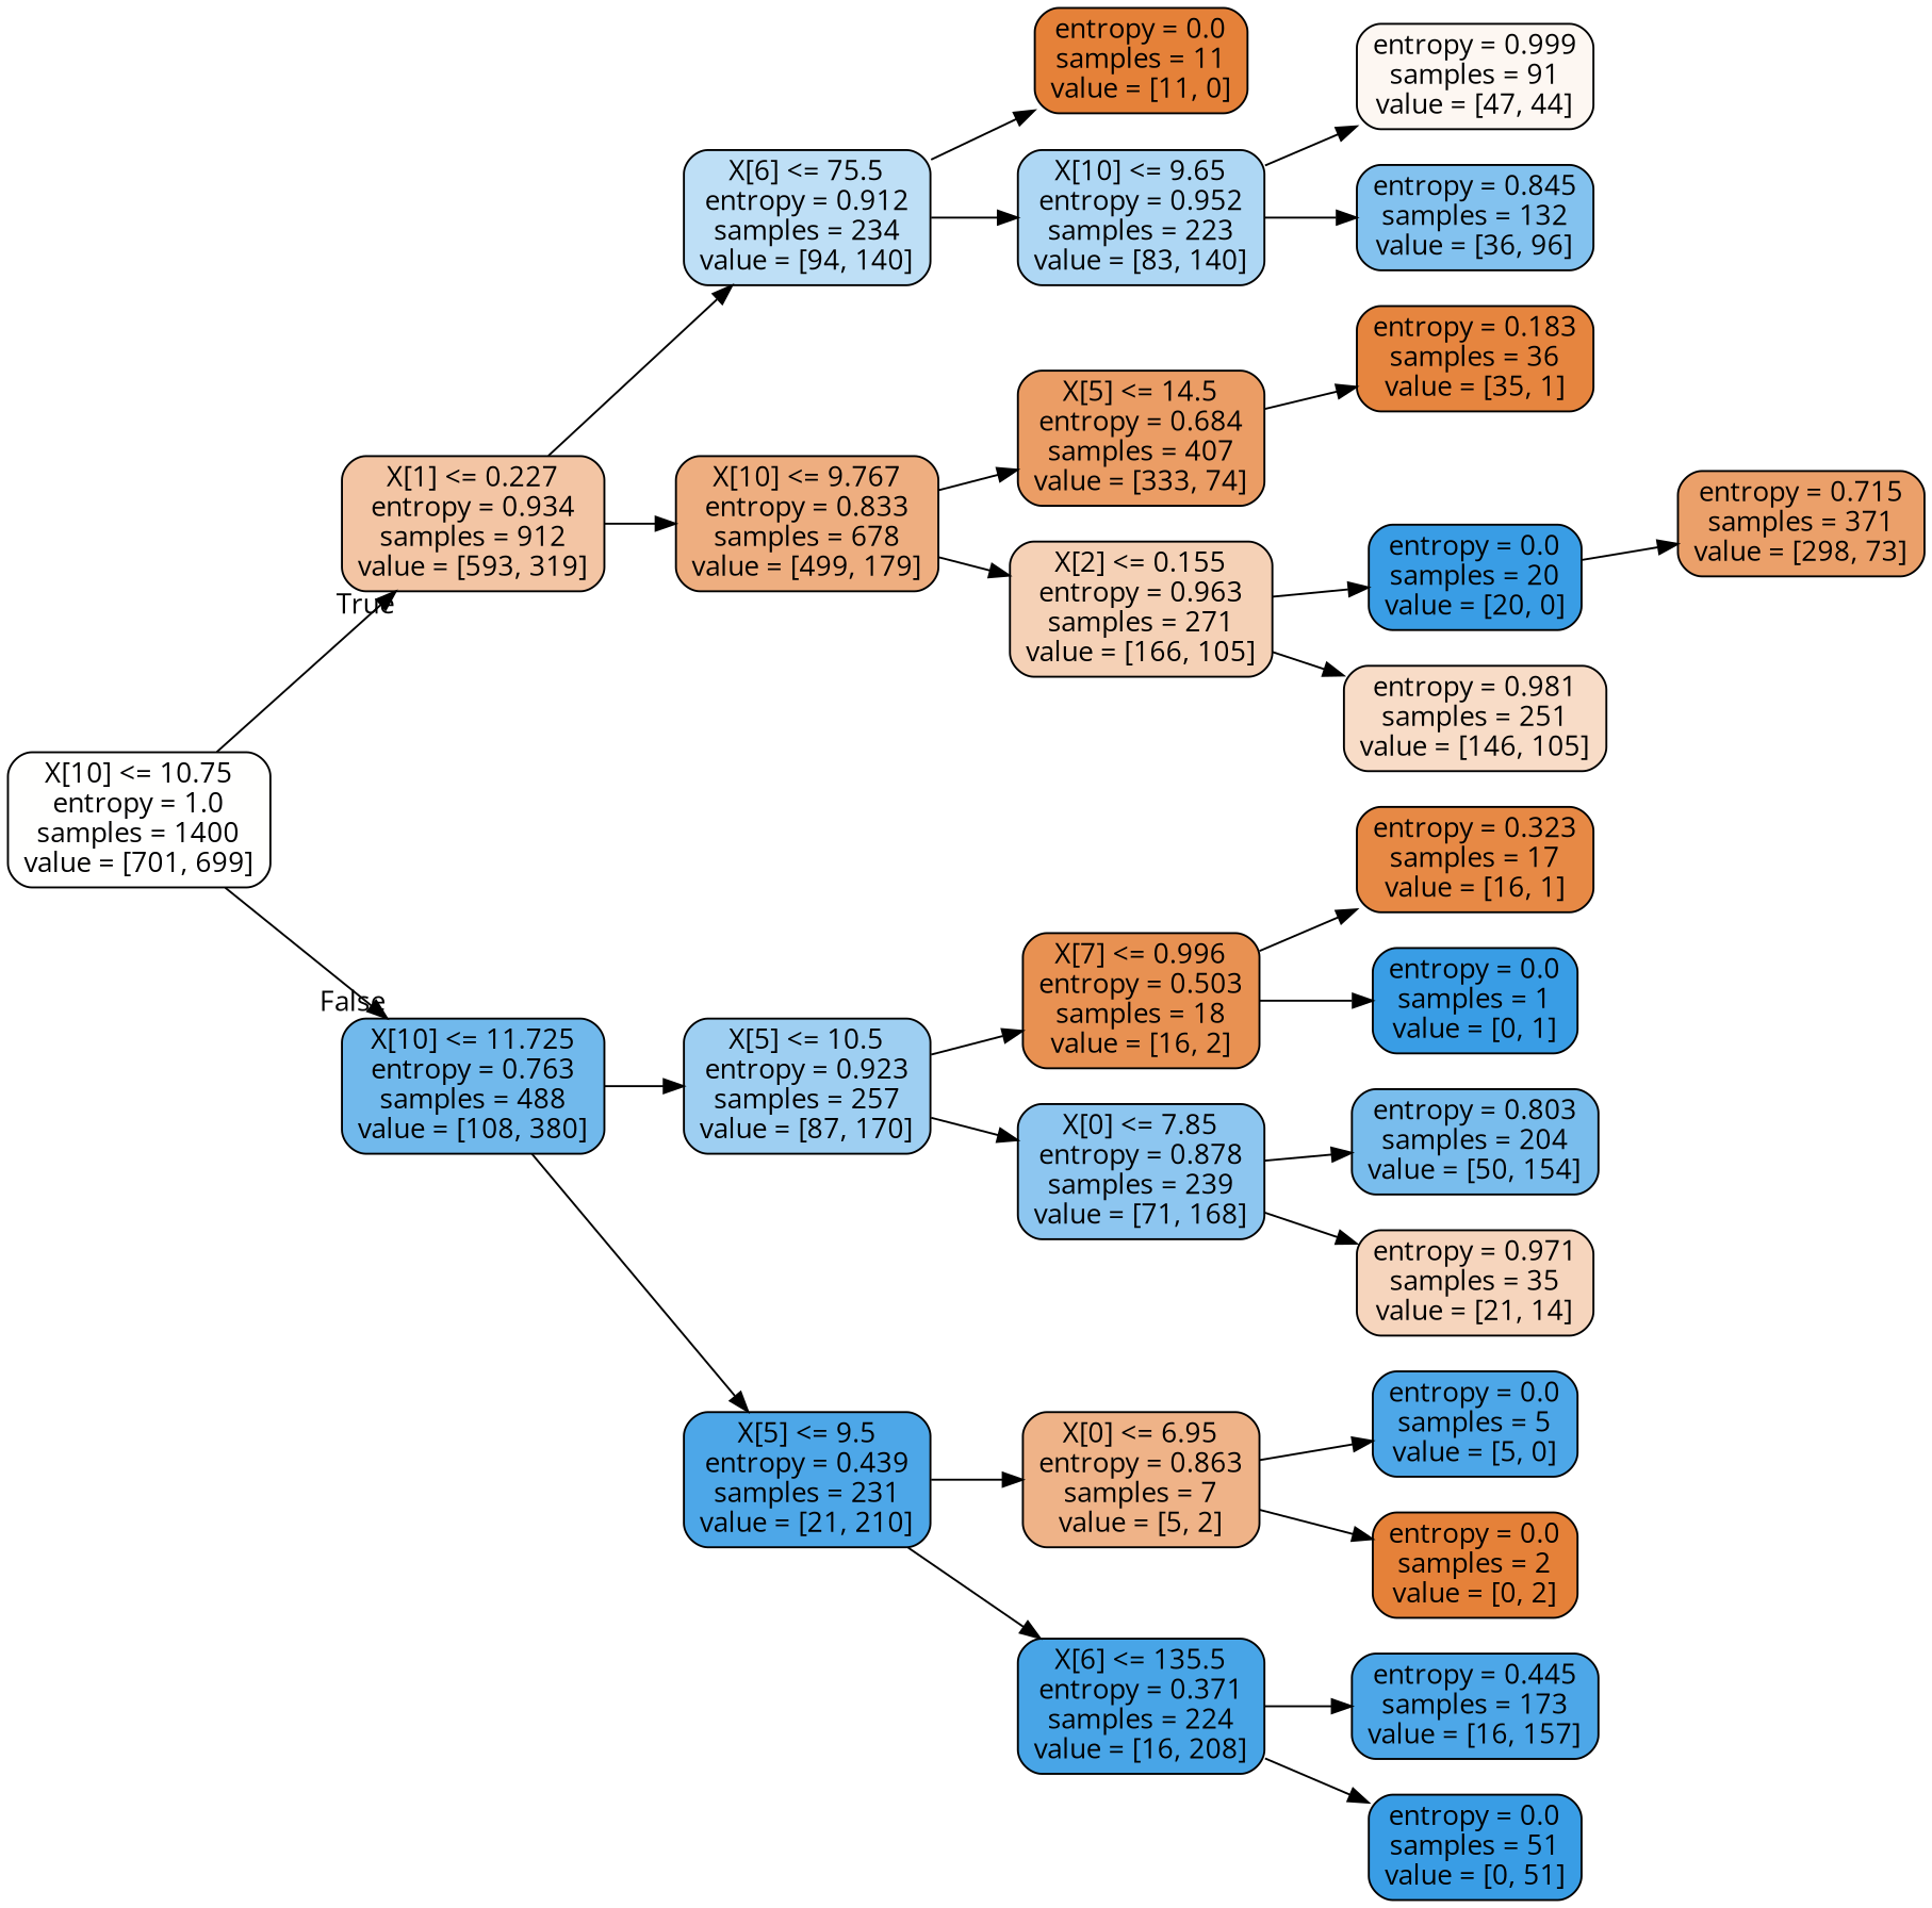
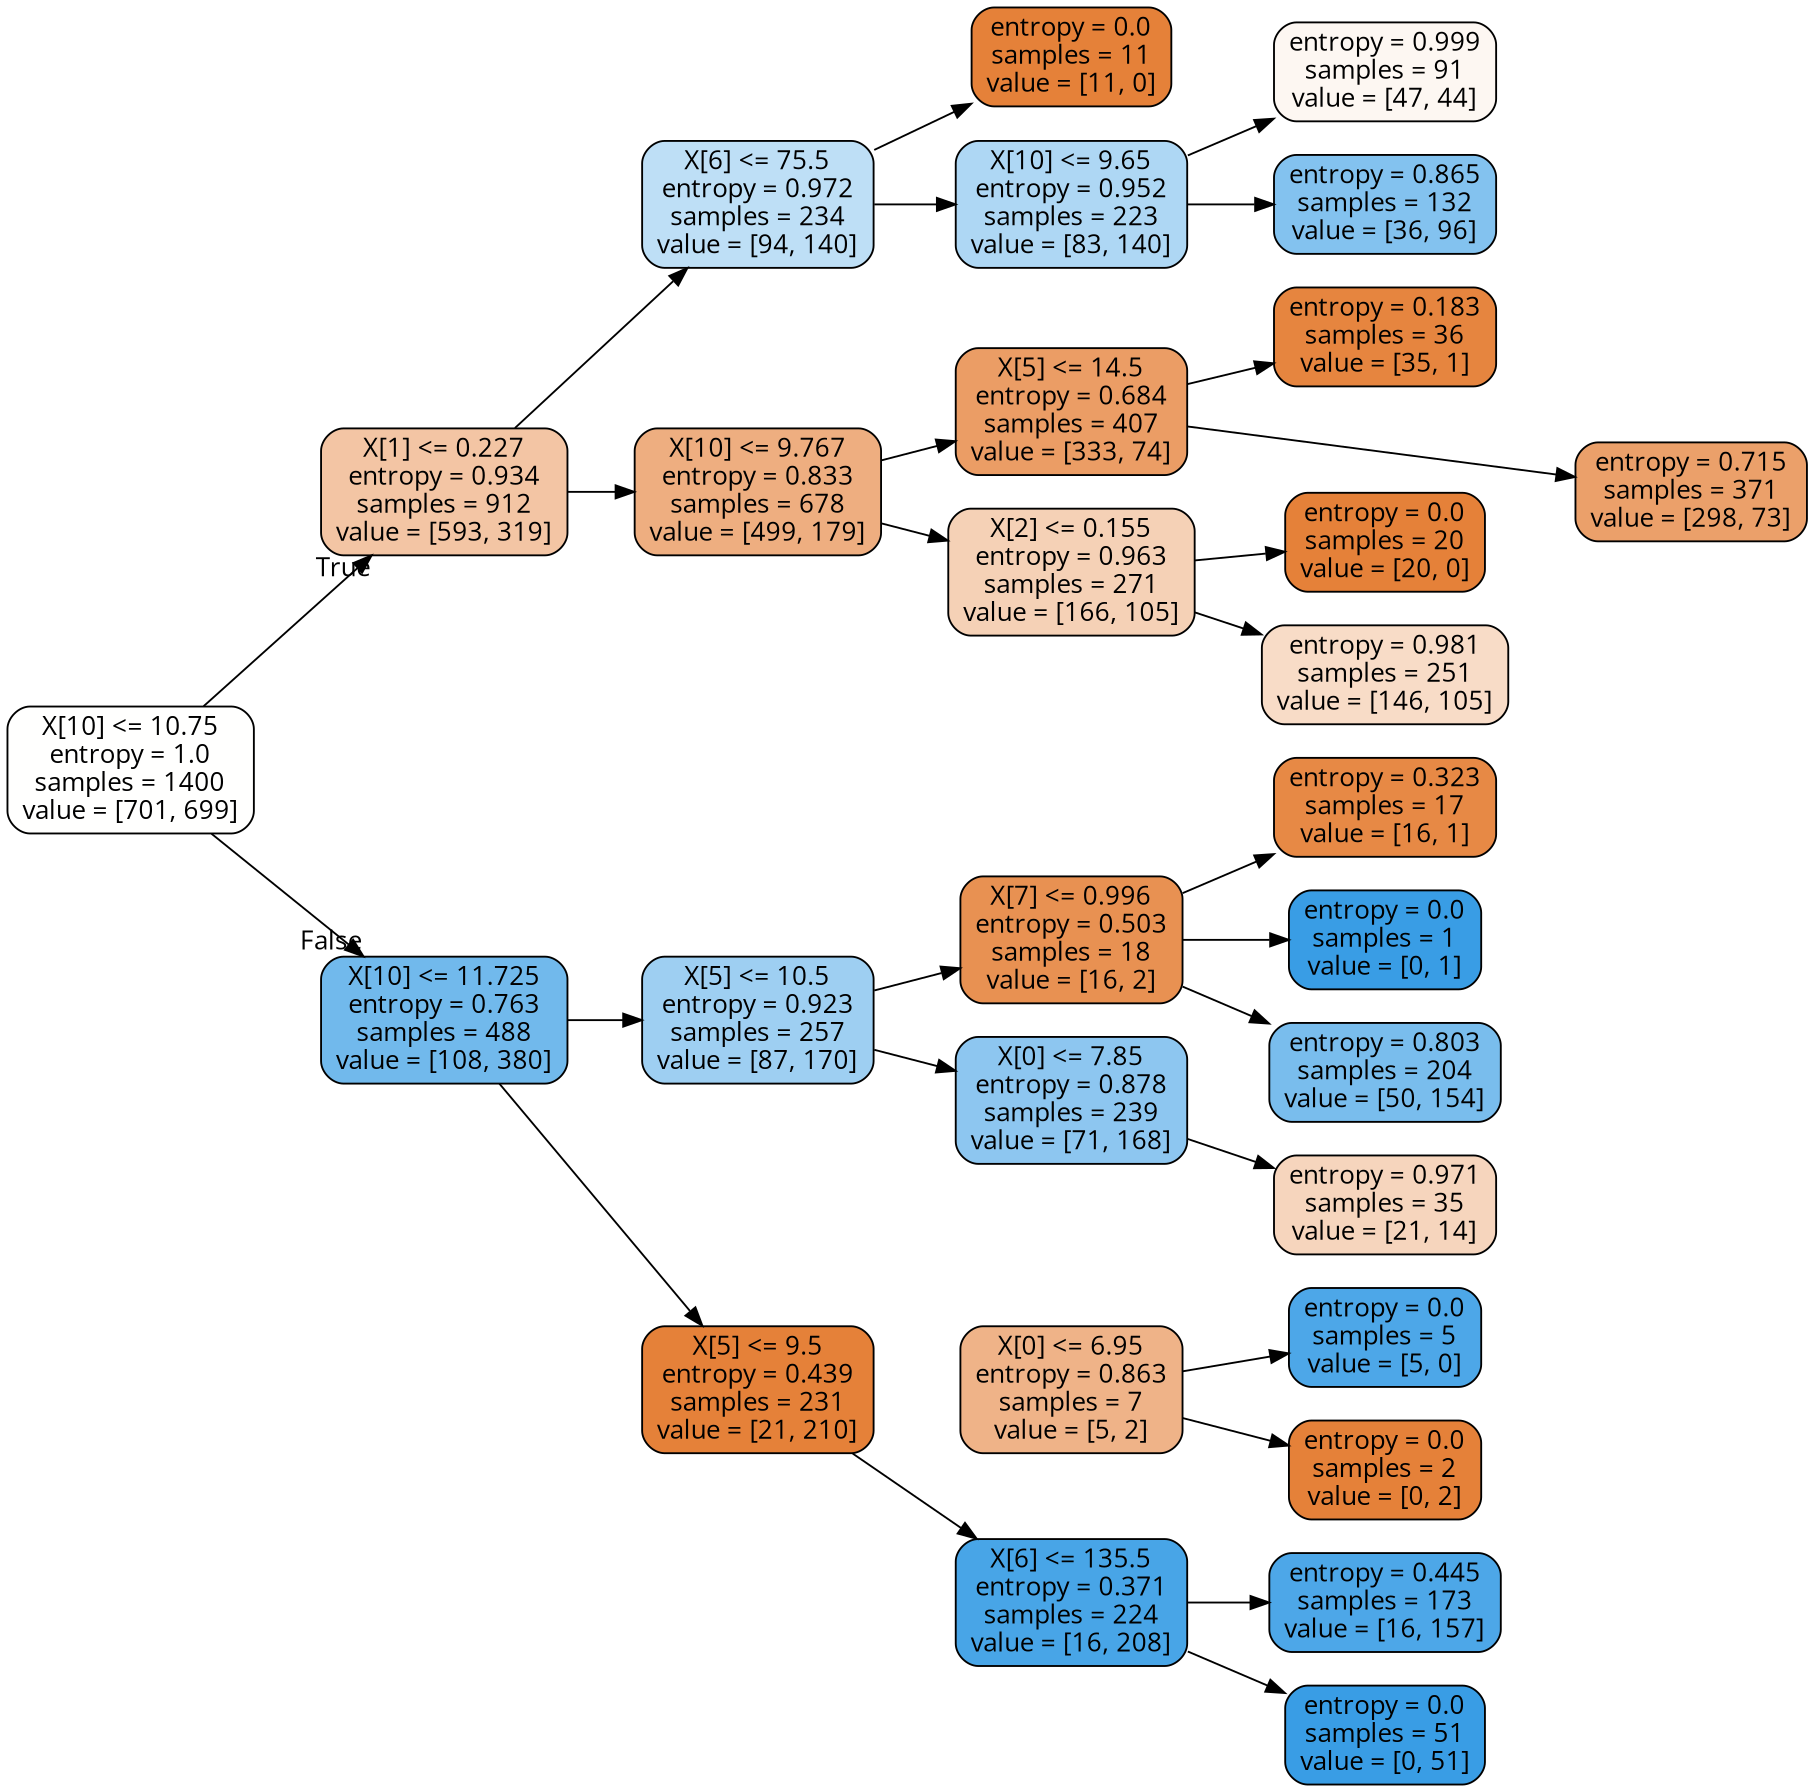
  digraph {
    fontname="Open Sans"
    rankdir=LR
    node [color=black fillcolor="#4da7e8" fontname="Open Sans" shape=box style="filled, rounded"]
    edge [fontname="Open Sans"]
    n1 [fillcolor="#fffffe" label="X[10] <= 10.75\nentropy = 1.0\nsamples = 1400\nvalue = [701, 699]"]
    n2 [fillcolor="#f3c5a4" label="X[1] <= 0.227\nentropy = 0.934\nsamples = 912\nvalue = [593, 319]"]
    n3 [fillcolor="#71b9ec" label="X[10] <= 11.725\nentropy = 0.763\nsamples = 488\nvalue = [108, 380]"]
-   n4 [fillcolor="#bedff6" label="X[6] <= 75.5\nentropy = 0.912\nsamples = 234\nvalue = [94, 140]"]
+   n4 [fillcolor="#bedff6" label="X[6] <= 75.5\nentropy = 0.972\nsamples = 234\nvalue = [94, 140]"]
    n5 [fillcolor="#eeae80" label="X[10] <= 9.767\nentropy = 0.833\nsamples = 678\nvalue = [499, 179]"]
    n6 [fillcolor="#9ecff2" label="X[5] <= 10.5\nentropy = 0.923\nsamples = 257\nvalue = [87, 170]"]
-   n7 [label="X[5] <= 9.5\nentropy = 0.439\nsamples = 231\nvalue = [21, 210]"]
+   n7 [fillcolor="#e58139" label="X[5] <= 9.5\nentropy = 0.439\nsamples = 231\nvalue = [21, 210]"]
    n8 [fillcolor="#e58139" label="entropy = 0.0\nsamples = 11\nvalue = [11, 0]"]
    n9 [fillcolor="#aed7f4" label="X[10] <= 9.65\nentropy = 0.952\nsamples = 223\nvalue = [83, 140]"]
    n10 [fillcolor="#eb9d65" label="X[5] <= 14.5\nentropy = 0.684\nsamples = 407\nvalue = [333, 74]"]
    n11 [fillcolor="#f5d1b6" label="X[2] <= 0.155\nentropy = 0.963\nsamples = 271\nvalue = [166, 105]"]
    n12 [fillcolor="#fdf7f2" label="entropy = 0.999\nsamples = 91\nvalue = [47, 44]"]
-   n13 [fillcolor="#83c2ef" label="entropy = 0.845\nsamples = 132\nvalue = [36, 96]"]
+   n13 [fillcolor="#83c2ef" label="entropy = 0.865\nsamples = 132\nvalue = [36, 96]"]
    n14 [fillcolor="#e6853f" label="entropy = 0.183\nsamples = 36\nvalue = [35, 1]"]
    n15 [fillcolor="#eba06a" label="entropy = 0.715\nsamples = 371\nvalue = [298, 73]"]
-   n16 [fillcolor="#399de5" label="entropy = 0.0\nsamples = 20\nvalue = [20, 0]"]
+   n16 [fillcolor="#e58139" label="entropy = 0.0\nsamples = 20\nvalue = [20, 0]"]
    n17 [fillcolor="#f8dcc7" label="entropy = 0.981\nsamples = 251\nvalue = [146, 105]"]
    n18 [fillcolor="#e89152" label="X[7] <= 0.996\nentropy = 0.503\nsamples = 18\nvalue = [16, 2]"]
    n19 [fillcolor="#8dc6f0" label="X[0] <= 7.85\nentropy = 0.878\nsamples = 239\nvalue = [71, 168]"]
    n20 [fillcolor="#efb388" label="X[0] <= 6.95\nentropy = 0.863\nsamples = 7\nvalue = [5, 2]"]
    n21 [fillcolor="#48a5e7" label="X[6] <= 135.5\nentropy = 0.371\nsamples = 224\nvalue = [16, 208]"]
    n22 [fillcolor="#e78945" label="entropy = 0.323\nsamples = 17\nvalue = [16, 1]"]
    n23 [fillcolor="#399de5" label="entropy = 0.0\nsamples = 1\nvalue = [0, 1]"]
    n24 [fillcolor="#79bded" label="entropy = 0.803\nsamples = 204\nvalue = [50, 154]"]
    n25 [fillcolor="#f6d5bd" label="entropy = 0.971\nsamples = 35\nvalue = [21, 14]"]
    n26 [label="entropy = 0.0\nsamples = 5\nvalue = [5, 0]"]
    n27 [fillcolor="#e58139" label="entropy = 0.0\nsamples = 2\nvalue = [0, 2]"]
    n28 [label="entropy = 0.445\nsamples = 173\nvalue = [16, 157]"]
    n29 [fillcolor="#399de5" label="entropy = 0.0\nsamples = 51\nvalue = [0, 51]"]
    n1 -> n2 [headlabel=True labelangle=45 labeldistance=2.5]
    n1 -> n3 [headlabel=False labelangle=-45 labeldistance=2.5]
    n2 -> n4
    n2 -> n5
    n3 -> n6
    n3 -> n7
    n4 -> n8
    n4 -> n9
    n5 -> n10
    n5 -> n11
    n6 -> n18
    n6 -> n19
-   n7 -> n20
    n7 -> n21
    n9 -> n12
    n9 -> n13
    n10 -> n14
-   n16 -> n15
+   n10 -> n15
    n11 -> n16
    n11 -> n17
    n18 -> n22
    n18 -> n23
-   n19 -> n24
+   n18 -> n24
    n19 -> n25
    n20 -> n26
    n20 -> n27
    n21 -> n28
    n21 -> n29
  }
